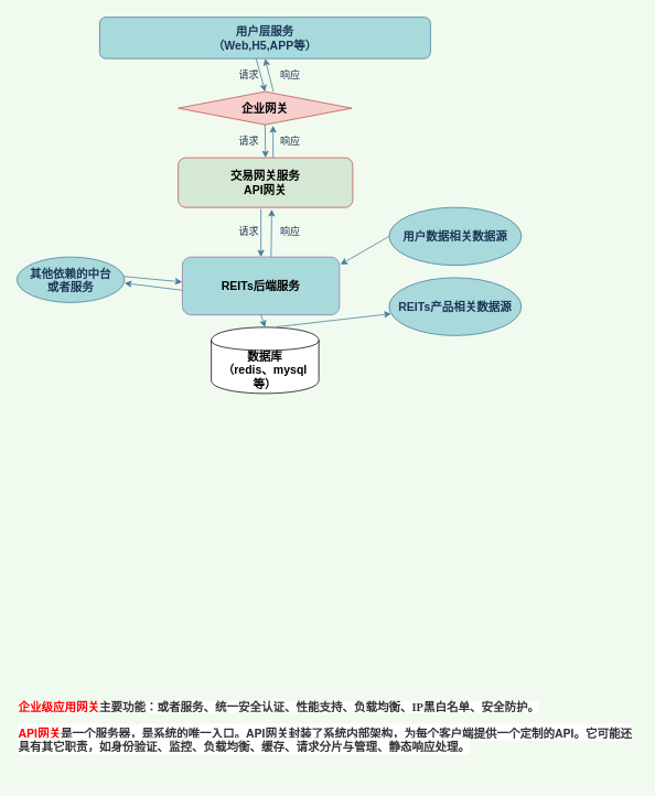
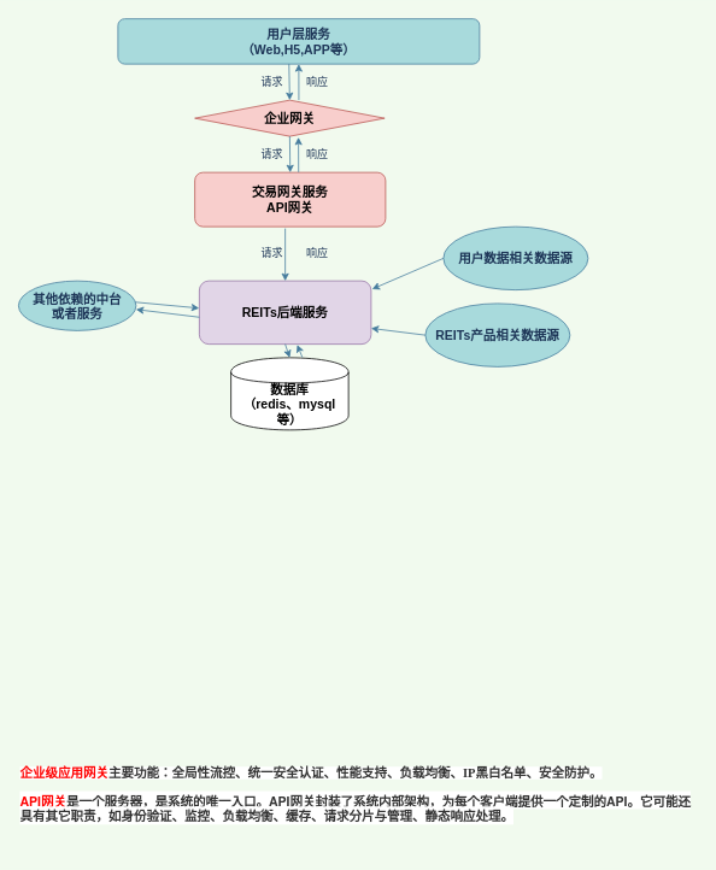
  <mxCell id="0" />
  <mxCell id="1" parent="0" />
- <mxCell id="2" value="&lt;font style=&quot;font-size: 14px&quot;&gt;&lt;b&gt;用户层服务&lt;br&gt;（Web,H5,APP等）&lt;/b&gt;&lt;/font&gt;" style="rounded=1;whiteSpace=wrap;html=1;sketch=0;strokeColor=#457B9D;fillColor=#A8DADC;fontColor=#1D3557;" vertex="1" parent="1"><mxGeometry x="120" y="20" width="400" height="50" as="geometry" /></mxCell>
+ <mxCell id="2" value="&lt;font style=&quot;font-size: 14px&quot;&gt;&lt;b&gt;用户层服务&lt;br&gt;（Web,H5,APP等）&lt;/b&gt;&lt;/font&gt;" style="rounded=1;whiteSpace=wrap;html=1;sketch=0;strokeColor=#457B9D;fillColor=#A8DADC;fontColor=#1D3557;" vertex="1" parent="1"><mxGeometry x="130" y="20" width="400" height="50" as="geometry" /></mxCell>
  <mxCell id="3" value="&lt;font style=&quot;font-size: 14px&quot;&gt;&lt;b&gt;企业网关&lt;/b&gt;&lt;/font&gt;" style="rhombus;whiteSpace=wrap;html=1;sketch=0;strokeColor=#b85450;fillColor=#f8cecc;" vertex="1" parent="1"><mxGeometry x="215" y="110" width="210" height="40" as="geometry" /></mxCell>
- <mxCell id="4" value="&lt;b&gt;&lt;font style=&quot;font-size: 14px&quot;&gt;交易网关服务&lt;br&gt;API网关&lt;/font&gt;&lt;/b&gt;" style="rounded=1;whiteSpace=wrap;html=1;sketch=0;strokeColor=#b85450;fillColor=#d5e8d4;" vertex="1" parent="1"><mxGeometry x="215" y="190" width="211" height="60" as="geometry" /></mxCell>
+ <mxCell id="4" value="&lt;b&gt;&lt;font style=&quot;font-size: 14px&quot;&gt;交易网关服务&lt;br&gt;API网关&lt;/font&gt;&lt;/b&gt;" style="rounded=1;whiteSpace=wrap;html=1;sketch=0;strokeColor=#b85450;fillColor=#f8cecc;" vertex="1" parent="1"><mxGeometry x="215" y="190" width="211" height="60" as="geometry" /></mxCell>
  <mxCell id="5" value="&lt;span style=&quot;font-family: &amp;#34;helvetica neue&amp;#34; , &amp;#34;helvetica&amp;#34; , &amp;#34;verdana&amp;#34; , &amp;#34;arial&amp;#34; , sans-serif ; font-size: 14px ; font-style: normal ; letter-spacing: normal ; text-align: left ; text-indent: 0px ; text-transform: none ; word-spacing: 0px ; background-color: rgb(255 , 255 , 255) ; display: inline ; float: none&quot;&gt;&lt;b&gt;&lt;font color=&quot;#ff0000&quot;&gt;API网关&lt;/font&gt;&lt;font color=&quot;#333333&quot;&gt;是一个服务器，是系统的唯一入口。API网关封装了系统内部架构，为每个客户端提供一个定制的API。它可能还具有其它职责，如身份验证、监控、负载均衡、缓存、请求分片与管理、静态响应处理。&lt;/font&gt;&lt;/b&gt;&lt;/span&gt;" style="text;whiteSpace=wrap;html=1;fontColor=#1D3557;" vertex="1" parent="1"><mxGeometry x="20" y="870" width="750" height="70" as="geometry" /></mxCell>
- <mxCell id="6" value="&lt;span style=&quot;font-family: &amp;#34;microsoft yahei&amp;#34; ; font-style: normal ; letter-spacing: normal ; text-align: justify ; text-indent: 0px ; text-transform: none ; word-spacing: 0px ; background-color: rgb(255 , 255 , 255) ; display: inline ; float: none&quot;&gt;&lt;font style=&quot;font-size: 14px&quot;&gt;&lt;b&gt;&lt;font color=&quot;#ff0000&quot;&gt;企业级应用网关&lt;/font&gt;&lt;font color=&quot;#333333&quot;&gt;主要功能：或者服务、统一安全认证、性能支持、负载均衡、IP黑白名单、安全防护。&lt;/font&gt;&lt;/b&gt;&lt;/font&gt;&lt;/span&gt;" style="text;whiteSpace=wrap;html=1;fontColor=#1D3557;" vertex="1" parent="1"><mxGeometry x="20" y="840" width="710" height="50" as="geometry" /></mxCell>
+ <mxCell id="6" value="&lt;span style=&quot;font-family: &amp;#34;microsoft yahei&amp;#34; ; font-style: normal ; letter-spacing: normal ; text-align: justify ; text-indent: 0px ; text-transform: none ; word-spacing: 0px ; background-color: rgb(255 , 255 , 255) ; display: inline ; float: none&quot;&gt;&lt;font style=&quot;font-size: 14px&quot;&gt;&lt;b&gt;&lt;font color=&quot;#ff0000&quot;&gt;企业级应用网关&lt;/font&gt;&lt;font color=&quot;#333333&quot;&gt;主要功能：全局性流控、统一安全认证、性能支持、负载均衡、IP黑白名单、安全防护。&lt;/font&gt;&lt;/b&gt;&lt;/font&gt;&lt;/span&gt;" style="text;whiteSpace=wrap;html=1;fontColor=#1D3557;" vertex="1" parent="1"><mxGeometry x="20" y="840" width="710" height="50" as="geometry" /></mxCell>
  <mxCell id="7" value="" style="endArrow=classic;html=1;strokeColor=#457B9D;fillColor=#A8DADC;fontColor=#1D3557;entryX=0.5;entryY=0;entryDx=0;entryDy=0;exitX=0.473;exitY=1;exitDx=0;exitDy=0;exitPerimeter=0;" edge="1" parent="1" source="2" target="3"><mxGeometry width="50" height="50" relative="1" as="geometry"><mxPoint x="400" y="210" as="sourcePoint" /><mxPoint x="450" y="160" as="targetPoint" /></mxGeometry></mxCell>
  <mxCell id="8" value="请求" style="text;html=1;resizable=0;autosize=1;align=center;verticalAlign=middle;points=[];fillColor=none;strokeColor=none;rounded=0;sketch=0;fontColor=#1D3557;" vertex="1" parent="1"><mxGeometry x="280" y="80" width="40" height="20" as="geometry" /></mxCell>
  <mxCell id="9" value="" style="endArrow=classic;html=1;strokeColor=#457B9D;fillColor=#A8DADC;fontColor=#1D3557;exitX=0.5;exitY=1;exitDx=0;exitDy=0;entryX=0.5;entryY=0;entryDx=0;entryDy=0;" edge="1" parent="1" source="3" target="4"><mxGeometry width="50" height="50" relative="1" as="geometry"><mxPoint x="400" y="210" as="sourcePoint" /><mxPoint x="320" y="230" as="targetPoint" /></mxGeometry></mxCell>
  <mxCell id="10" value="请求" style="text;html=1;resizable=0;autosize=1;align=center;verticalAlign=middle;points=[];fillColor=none;strokeColor=none;rounded=0;sketch=0;fontColor=#1D3557;" vertex="1" parent="1"><mxGeometry x="280" y="160" width="40" height="20" as="geometry" /></mxCell>
- <mxCell id="11" value="&lt;b&gt;&lt;font style=&quot;font-size: 14px&quot;&gt;REITs后端服务&lt;/font&gt;&lt;/b&gt;" style="rounded=1;whiteSpace=wrap;html=1;sketch=0;strokeColor=#9673a6;fillColor=#a8dadc;" vertex="1" parent="1"><mxGeometry x="220" y="310" width="190" height="70" as="geometry" /></mxCell>
+ <mxCell id="11" value="&lt;b&gt;&lt;font style=&quot;font-size: 14px&quot;&gt;REITs后端服务&lt;/font&gt;&lt;/b&gt;" style="rounded=1;whiteSpace=wrap;html=1;sketch=0;strokeColor=#9673a6;fillColor=#e1d5e7;" vertex="1" parent="1"><mxGeometry x="220" y="310" width="190" height="70" as="geometry" /></mxCell>
  <mxCell id="12" value="" style="endArrow=classic;html=1;strokeColor=#457B9D;fillColor=#A8DADC;fontColor=#1D3557;entryX=0.5;entryY=0;entryDx=0;entryDy=0;" edge="1" parent="1" target="11"><mxGeometry width="50" height="50" relative="1" as="geometry"><mxPoint x="315" y="252" as="sourcePoint" /><mxPoint x="450" y="260" as="targetPoint" /></mxGeometry></mxCell>
  <mxCell id="13" value="请求" style="text;html=1;resizable=0;autosize=1;align=center;verticalAlign=middle;points=[];fillColor=none;strokeColor=none;rounded=0;sketch=0;fontColor=#1D3557;" vertex="1" parent="1"><mxGeometry x="280" y="270" width="40" height="20" as="geometry" /></mxCell>
  <mxCell id="14" value="&lt;font style=&quot;font-size: 14px&quot; color=&quot;#000000&quot;&gt;&lt;b&gt;数据库&lt;br&gt;（redis、mysql等）&lt;br&gt;&lt;/b&gt;&lt;/font&gt;" style="shape=cylinder;whiteSpace=wrap;html=1;boundedLbl=1;backgroundOutline=1;rounded=0;sketch=0;" vertex="1" parent="1"><mxGeometry x="255" y="395" width="130" height="80" as="geometry" /></mxCell>
  <mxCell id="15" value="" style="endArrow=classic;html=1;strokeColor=#457B9D;fillColor=#A8DADC;fontColor=#1D3557;entryX=0.5;entryY=0;entryDx=0;entryDy=0;" edge="1" parent="1" target="14"><mxGeometry width="50" height="50" relative="1" as="geometry"><mxPoint x="315" y="380" as="sourcePoint" /><mxPoint x="450" y="360" as="targetPoint" /></mxGeometry></mxCell>
- <mxCell id="16" value="&lt;font style=&quot;font-size: 14px&quot;&gt;&lt;b&gt;用户数据相关数据源&lt;/b&gt;&lt;/font&gt;" style="ellipse;whiteSpace=wrap;html=1;rounded=0;sketch=0;strokeColor=#457B9D;fillColor=#A8DADC;fontColor=#1D3557;" vertex="1" parent="1"><mxGeometry x="470" y="250" width="160" height="70" as="geometry" /></mxCell>
+ <mxCell id="16" value="&lt;font style=&quot;font-size: 14px&quot;&gt;&lt;b&gt;用户数据相关数据源&lt;/b&gt;&lt;/font&gt;" style="ellipse;whiteSpace=wrap;html=1;rounded=0;sketch=0;strokeColor=#457B9D;fillColor=#A8DADC;fontColor=#1D3557;" vertex="1" parent="1"><mxGeometry x="490" y="250" width="160" height="70" as="geometry" /></mxCell>
  <mxCell id="17" value="&lt;font style=&quot;font-size: 14px&quot;&gt;&lt;b&gt;REITs产品相关数据源&lt;/b&gt;&lt;/font&gt;" style="ellipse;whiteSpace=wrap;html=1;rounded=0;sketch=0;strokeColor=#457B9D;fillColor=#A8DADC;fontColor=#1D3557;" vertex="1" parent="1"><mxGeometry x="470" y="335" width="160" height="70" as="geometry" /></mxCell>
  <mxCell id="18" value="" style="endArrow=classic;html=1;strokeColor=#457B9D;fillColor=#A8DADC;fontColor=#1D3557;exitX=0;exitY=0.5;exitDx=0;exitDy=0;entryX=1.006;entryY=0.129;entryDx=0;entryDy=0;entryPerimeter=0;" edge="1" parent="1" source="16" target="11"><mxGeometry width="50" height="50" relative="1" as="geometry"><mxPoint x="400" y="310" as="sourcePoint" /><mxPoint x="480" y="210" as="targetPoint" /></mxGeometry></mxCell>
+ <mxCell id="19" value="" style="endArrow=classic;html=1;strokeColor=#457B9D;fillColor=#A8DADC;fontColor=#1D3557;exitX=0;exitY=0.5;exitDx=0;exitDy=0;entryX=1;entryY=0.75;entryDx=0;entryDy=0;" edge="1" parent="1" source="17" target="11"><mxGeometry width="50" height="50" relative="1" as="geometry"><mxPoint x="480" y="295" as="sourcePoint" /><mxPoint x="421.14" y="329.03" as="targetPoint" /></mxGeometry></mxCell>
  <mxCell id="20" value="" style="endArrow=classic;html=1;strokeColor=#457B9D;fillColor=#A8DADC;fontColor=#1D3557;entryX=0.5;entryY=1;entryDx=0;entryDy=0;exitX=0.548;exitY=0;exitDx=0;exitDy=0;exitPerimeter=0;" edge="1" parent="1" source="3" target="2"><mxGeometry width="50" height="50" relative="1" as="geometry"><mxPoint x="440" y="130" as="sourcePoint" /><mxPoint x="490" y="80" as="targetPoint" /></mxGeometry></mxCell>
- <mxCell id="21" value="" style="endArrow=classic;html=1;strokeColor=#457B9D;fillColor=#A8DADC;fontColor=#1D3557;exitX=0.565;exitY=-0.006;exitDx=0;exitDy=0;entryX=0.536;entryY=1.042;entryDx=0;entryDy=0;entryPerimeter=0;exitPerimeter=0;" edge="1" parent="1" source="11" target="4"><mxGeometry width="50" height="50" relative="1" as="geometry"><mxPoint x="490" y="305" as="sourcePoint" /><mxPoint x="431.14" y="339.03" as="targetPoint" /></mxGeometry></mxCell>
  <mxCell id="22" value="" style="endArrow=classic;html=1;strokeColor=#457B9D;fillColor=#A8DADC;fontColor=#1D3557;exitX=0.544;exitY=-0.006;exitDx=0;exitDy=0;entryX=0.546;entryY=1.029;entryDx=0;entryDy=0;entryPerimeter=0;exitPerimeter=0;" edge="1" parent="1" source="4" target="3"><mxGeometry width="50" height="50" relative="1" as="geometry"><mxPoint x="452.86" y="150" as="sourcePoint" /><mxPoint x="394" y="184.03" as="targetPoint" /></mxGeometry></mxCell>
- <mxCell id="23" value="" style="endArrow=classic;html=1;strokeColor=#457B9D;fillColor=#A8DADC;fontColor=#1D3557;exitX=0.607;exitY=-0.006;exitDx=0;exitDy=0;exitPerimeter=0;" edge="1" parent="1" source="14" target="17"><mxGeometry width="50" height="50" relative="1" as="geometry"><mxPoint x="328" y="407" as="sourcePoint" /><mxPoint x="451.14" y="359.03" as="targetPoint" /></mxGeometry></mxCell>
+ <mxCell id="23" value="" style="endArrow=classic;html=1;strokeColor=#457B9D;fillColor=#A8DADC;fontColor=#1D3557;entryX=0.57;entryY=1.009;entryDx=0;entryDy=0;entryPerimeter=0;exitX=0.607;exitY=-0.006;exitDx=0;exitDy=0;exitPerimeter=0;" edge="1" parent="1" source="14" target="11"><mxGeometry width="50" height="50" relative="1" as="geometry"><mxPoint x="328" y="407" as="sourcePoint" /><mxPoint x="451.14" y="359.03" as="targetPoint" /></mxGeometry></mxCell>
  <mxCell id="24" value="响应" style="text;html=1;resizable=0;autosize=1;align=center;verticalAlign=middle;points=[];fillColor=none;strokeColor=none;rounded=0;sketch=0;fontColor=#1D3557;" vertex="1" parent="1"><mxGeometry x="330" y="80" width="40" height="20" as="geometry" /></mxCell>
  <mxCell id="25" value="响应" style="text;html=1;resizable=0;autosize=1;align=center;verticalAlign=middle;points=[];fillColor=none;strokeColor=none;rounded=0;sketch=0;fontColor=#1D3557;" vertex="1" parent="1"><mxGeometry x="330" y="160" width="40" height="20" as="geometry" /></mxCell>
  <mxCell id="26" value="响应" style="text;html=1;resizable=0;autosize=1;align=center;verticalAlign=middle;points=[];fillColor=none;strokeColor=none;rounded=0;sketch=0;fontColor=#1D3557;" vertex="1" parent="1"><mxGeometry x="330" y="270" width="40" height="20" as="geometry" /></mxCell>
  <mxCell id="27" value="&lt;font style=&quot;font-size: 14px&quot;&gt;&lt;b&gt;其他依赖的中台&lt;br&gt;或者服务&lt;/b&gt;&lt;/font&gt;" style="ellipse;whiteSpace=wrap;html=1;rounded=0;sketch=0;strokeColor=#457B9D;fillColor=#A8DADC;fontColor=#1D3557;" vertex="1" parent="1"><mxGeometry x="20" y="310" width="130" height="55" as="geometry" /></mxCell>
  <mxCell id="28" value="" style="endArrow=classic;html=1;strokeColor=#457B9D;fillColor=#A8DADC;fontColor=#1D3557;entryX=-0.001;entryY=0.431;entryDx=0;entryDy=0;entryPerimeter=0;exitX=0.993;exitY=0.428;exitDx=0;exitDy=0;exitPerimeter=0;" edge="1" parent="1" source="27" target="11"><mxGeometry width="50" height="50" relative="1" as="geometry"><mxPoint x="181" y="340" as="sourcePoint" /><mxPoint x="170" y="250" as="targetPoint" /></mxGeometry></mxCell>
  <mxCell id="29" value="" style="endArrow=classic;html=1;strokeColor=#457B9D;fillColor=#A8DADC;fontColor=#1D3557;entryX=1;entryY=0.574;entryDx=0;entryDy=0;entryPerimeter=0;exitX=0;exitY=0.574;exitDx=0;exitDy=0;exitPerimeter=0;" edge="1" parent="1" source="11" target="27"><mxGeometry width="50" height="50" relative="1" as="geometry"><mxPoint x="188.88" y="349.96" as="sourcePoint" /><mxPoint x="229.81" y="350.17" as="targetPoint" /></mxGeometry></mxCell>
